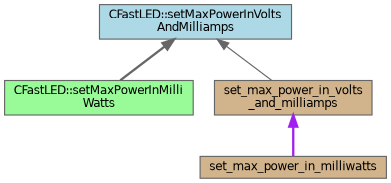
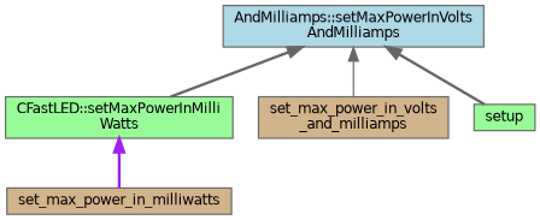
  digraph {
    rankdir=TB
    node [color=grey40 fillcolor=palegreen fontname=Helvetica fontsize=10 shape=box style=filled]
    edge [color=gray40 dir=back fontname=Helvetica fontsize=10 labelfontname=Helvetica labelfontsize=10 style=bold]
    n1 [color=gray40 fontcolor=black height=0.2 label="CFastLED::setMaxPowerInMilli\lWatts" width=0.4]
    n2 [fillcolor=tan height=0.2 label=set_max_power_in_milliwatts width=0.4]
-   n3 [fillcolor=lightblue height=0.2 label="CFastLED::setMaxPowerInVolts\lAndMilliamps" width=0.4]
+   n3 [fillcolor=lightblue height=0.2 label="AndMilliamps::setMaxPowerInVolts\lAndMilliamps" width=0.4]
    n4 [fillcolor=tan height=0.2 label="set_max_power_in_volts\l_and_milliamps" width=0.4]
-   n4 -> n2 [color=purple]
+   n5 [height=0.2 label=setup width=0.4]
+   n1 -> n2 [color=purple]
    n3 -> n1
    n3 -> n4 [style=solid]
+   n3 -> n5
  }
